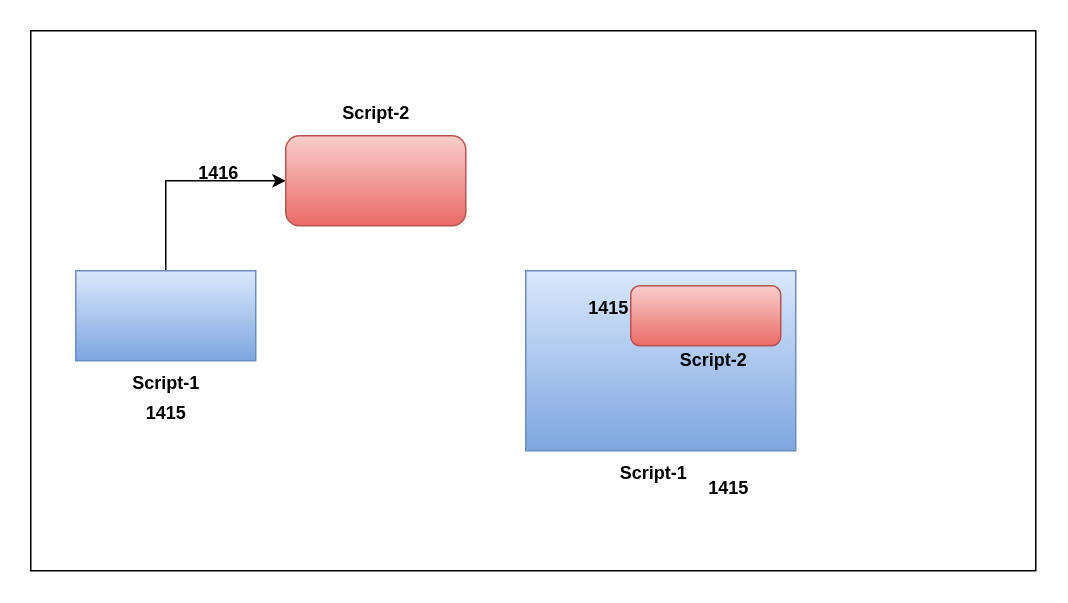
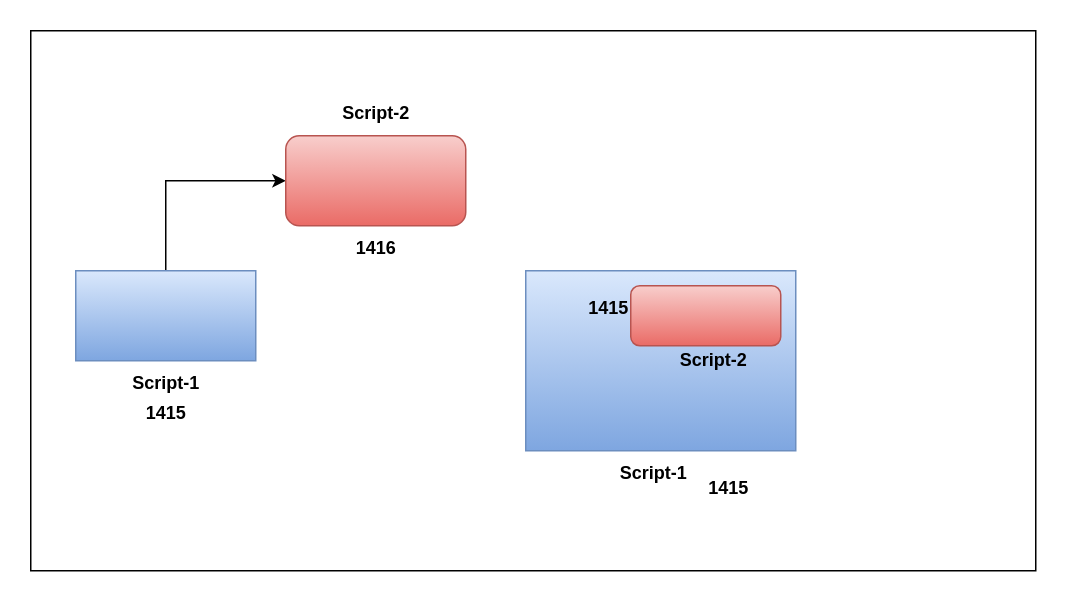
  <mxCell id="0" />
  <mxCell id="1" parent="0" />
  <mxCell id="2" value="" style="rounded=0;whiteSpace=wrap;html=1;" vertex="1" parent="1"><mxGeometry x="20" y="20" width="670" height="360" as="geometry" /></mxCell>
  <mxCell id="3" style="edgeStyle=orthogonalEdgeStyle;rounded=0;orthogonalLoop=1;jettySize=auto;html=1;entryX=0;entryY=0.5;entryDx=0;entryDy=0;" edge="1" parent="1" source="4" target="5"><mxGeometry relative="1" as="geometry"><Array as="points"><mxPoint x="110" y="120" /></Array></mxGeometry></mxCell>
  <mxCell id="4" value="" style="rounded=0;whiteSpace=wrap;html=1;fillColor=#dae8fc;gradientColor=#7ea6e0;strokeColor=#6c8ebf;" vertex="1" parent="1"><mxGeometry x="50" y="180" width="120" height="60" as="geometry" /></mxCell>
  <mxCell id="5" value="" style="rounded=1;whiteSpace=wrap;html=1;fillColor=#f8cecc;gradientColor=#ea6b66;strokeColor=#b85450;" vertex="1" parent="1"><mxGeometry x="190" y="90" width="120" height="60" as="geometry" /></mxCell>
  <mxCell id="6" value="&lt;b&gt;Script-1&lt;/b&gt;" style="text;html=1;align=center;verticalAlign=middle;resizable=0;points=[];autosize=1;strokeColor=none;fillColor=none;" vertex="1" parent="1"><mxGeometry x="75" y="240" width="70" height="30" as="geometry" /></mxCell>
  <mxCell id="7" value="&lt;b&gt;Script-2&lt;/b&gt;" style="text;html=1;align=center;verticalAlign=middle;resizable=0;points=[];autosize=1;strokeColor=none;fillColor=none;" vertex="1" parent="1"><mxGeometry x="215" y="60" width="70" height="30" as="geometry" /></mxCell>
  <mxCell id="8" value="&lt;b&gt;1415&lt;/b&gt;" style="text;html=1;align=center;verticalAlign=middle;resizable=0;points=[];autosize=1;strokeColor=none;fillColor=none;" vertex="1" parent="1"><mxGeometry x="85" y="260" width="50" height="30" as="geometry" /></mxCell>
- <mxCell id="9" value="&lt;b&gt;1416&lt;/b&gt;" style="text;html=1;align=center;verticalAlign=middle;resizable=0;points=[];autosize=1;strokeColor=none;fillColor=none;" vertex="1" parent="1"><mxGeometry x="120" y="100" width="50" height="30" as="geometry" /></mxCell>
+ <mxCell id="9" value="&lt;b&gt;1416&lt;/b&gt;" style="text;html=1;align=center;verticalAlign=middle;resizable=0;points=[];autosize=1;strokeColor=none;fillColor=none;" vertex="1" parent="1"><mxGeometry x="225" y="150" width="50" height="30" as="geometry" /></mxCell>
  <mxCell id="10" value="" style="rounded=0;whiteSpace=wrap;html=1;fillColor=#dae8fc;gradientColor=#7ea6e0;strokeColor=#6c8ebf;" vertex="1" parent="1"><mxGeometry x="350" y="180" width="180" height="120" as="geometry" /></mxCell>
  <mxCell id="11" value="" style="rounded=1;whiteSpace=wrap;html=1;fillColor=#f8cecc;gradientColor=#ea6b66;strokeColor=#b85450;" vertex="1" parent="1"><mxGeometry x="420" y="190" width="100" height="40" as="geometry" /></mxCell>
  <mxCell id="12" value="&lt;b&gt;Script-1&lt;/b&gt;" style="text;html=1;align=center;verticalAlign=middle;resizable=0;points=[];autosize=1;strokeColor=none;fillColor=none;" vertex="1" parent="1"><mxGeometry x="400" y="300" width="70" height="30" as="geometry" /></mxCell>
  <mxCell id="13" value="&lt;b&gt;Script-2&lt;/b&gt;" style="text;html=1;align=center;verticalAlign=middle;resizable=0;points=[];autosize=1;strokeColor=none;fillColor=none;" vertex="1" parent="1"><mxGeometry x="440" y="225" width="70" height="30" as="geometry" /></mxCell>
  <mxCell id="14" value="&lt;b&gt;1415&lt;/b&gt;" style="text;html=1;align=center;verticalAlign=middle;resizable=0;points=[];autosize=1;strokeColor=none;fillColor=none;" vertex="1" parent="1"><mxGeometry x="460" y="310" width="50" height="30" as="geometry" /></mxCell>
  <mxCell id="15" value="&lt;b&gt;1415&lt;/b&gt;" style="text;html=1;align=center;verticalAlign=middle;resizable=0;points=[];autosize=1;strokeColor=none;fillColor=none;" vertex="1" parent="1"><mxGeometry x="380" y="190" width="50" height="30" as="geometry" /></mxCell>
